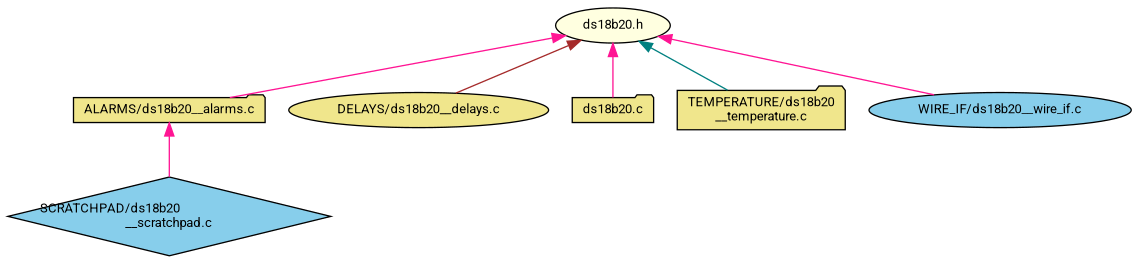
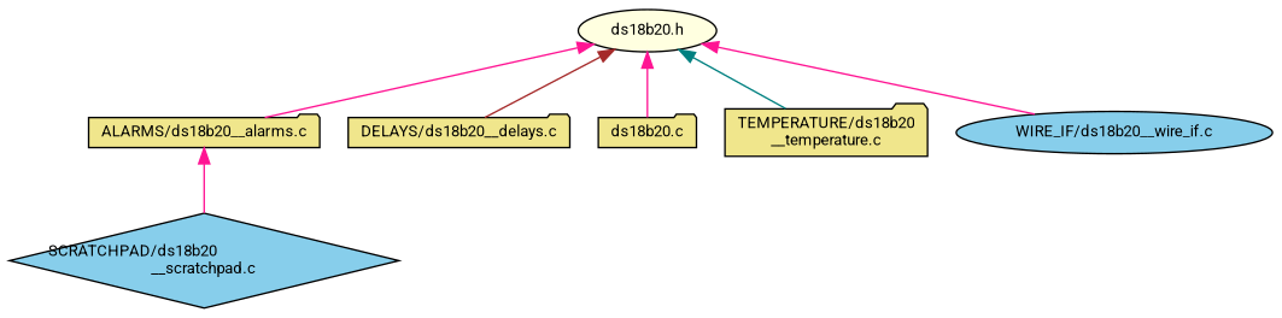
  digraph {
    fontname=Roboto
    node [color=black fillcolor=khaki fontname=Roboto fontsize=10 shape=ellipse style=filled]
    edge [color=deeppink dir=back fontname=Roboto fontsize=10 labelfontname=Helvetica labelfontsize=10 style=solid]
    n1 [fillcolor=lightyellow fontcolor=black height=0.2 label="ds18b20.h" width=0.4]
    n2 [height=0.2 label="ALARMS/ds18b20__alarms.c" shape=folder width=0.4]
-   n3 [height=0.2 label="DELAYS/ds18b20__delays.c" width=0.4]
+   n3 [height=0.2 label="DELAYS/ds18b20__delays.c" shape=folder width=0.4]
    n4 [height=0.2 label="ds18b20.c" shape=folder width=0.4]
    n5 [height=0.2 label="TEMPERATURE/ds18b20\l__temperature.c" shape=folder width=0.4]
    n6 [fillcolor=skyblue height=0.2 label="WIRE_IF/ds18b20__wire_if.c" width=0.4]
    n7 [fillcolor=skyblue height=0.2 label="SCRATCHPAD/ds18b20\l__scratchpad.c" shape=diamond width=0.4]
    n1 -> n2
    n1 -> n3 [color=brown]
    n1 -> n4
    n1 -> n5 [color=teal]
    n1 -> n6
    n2 -> n7
  }
